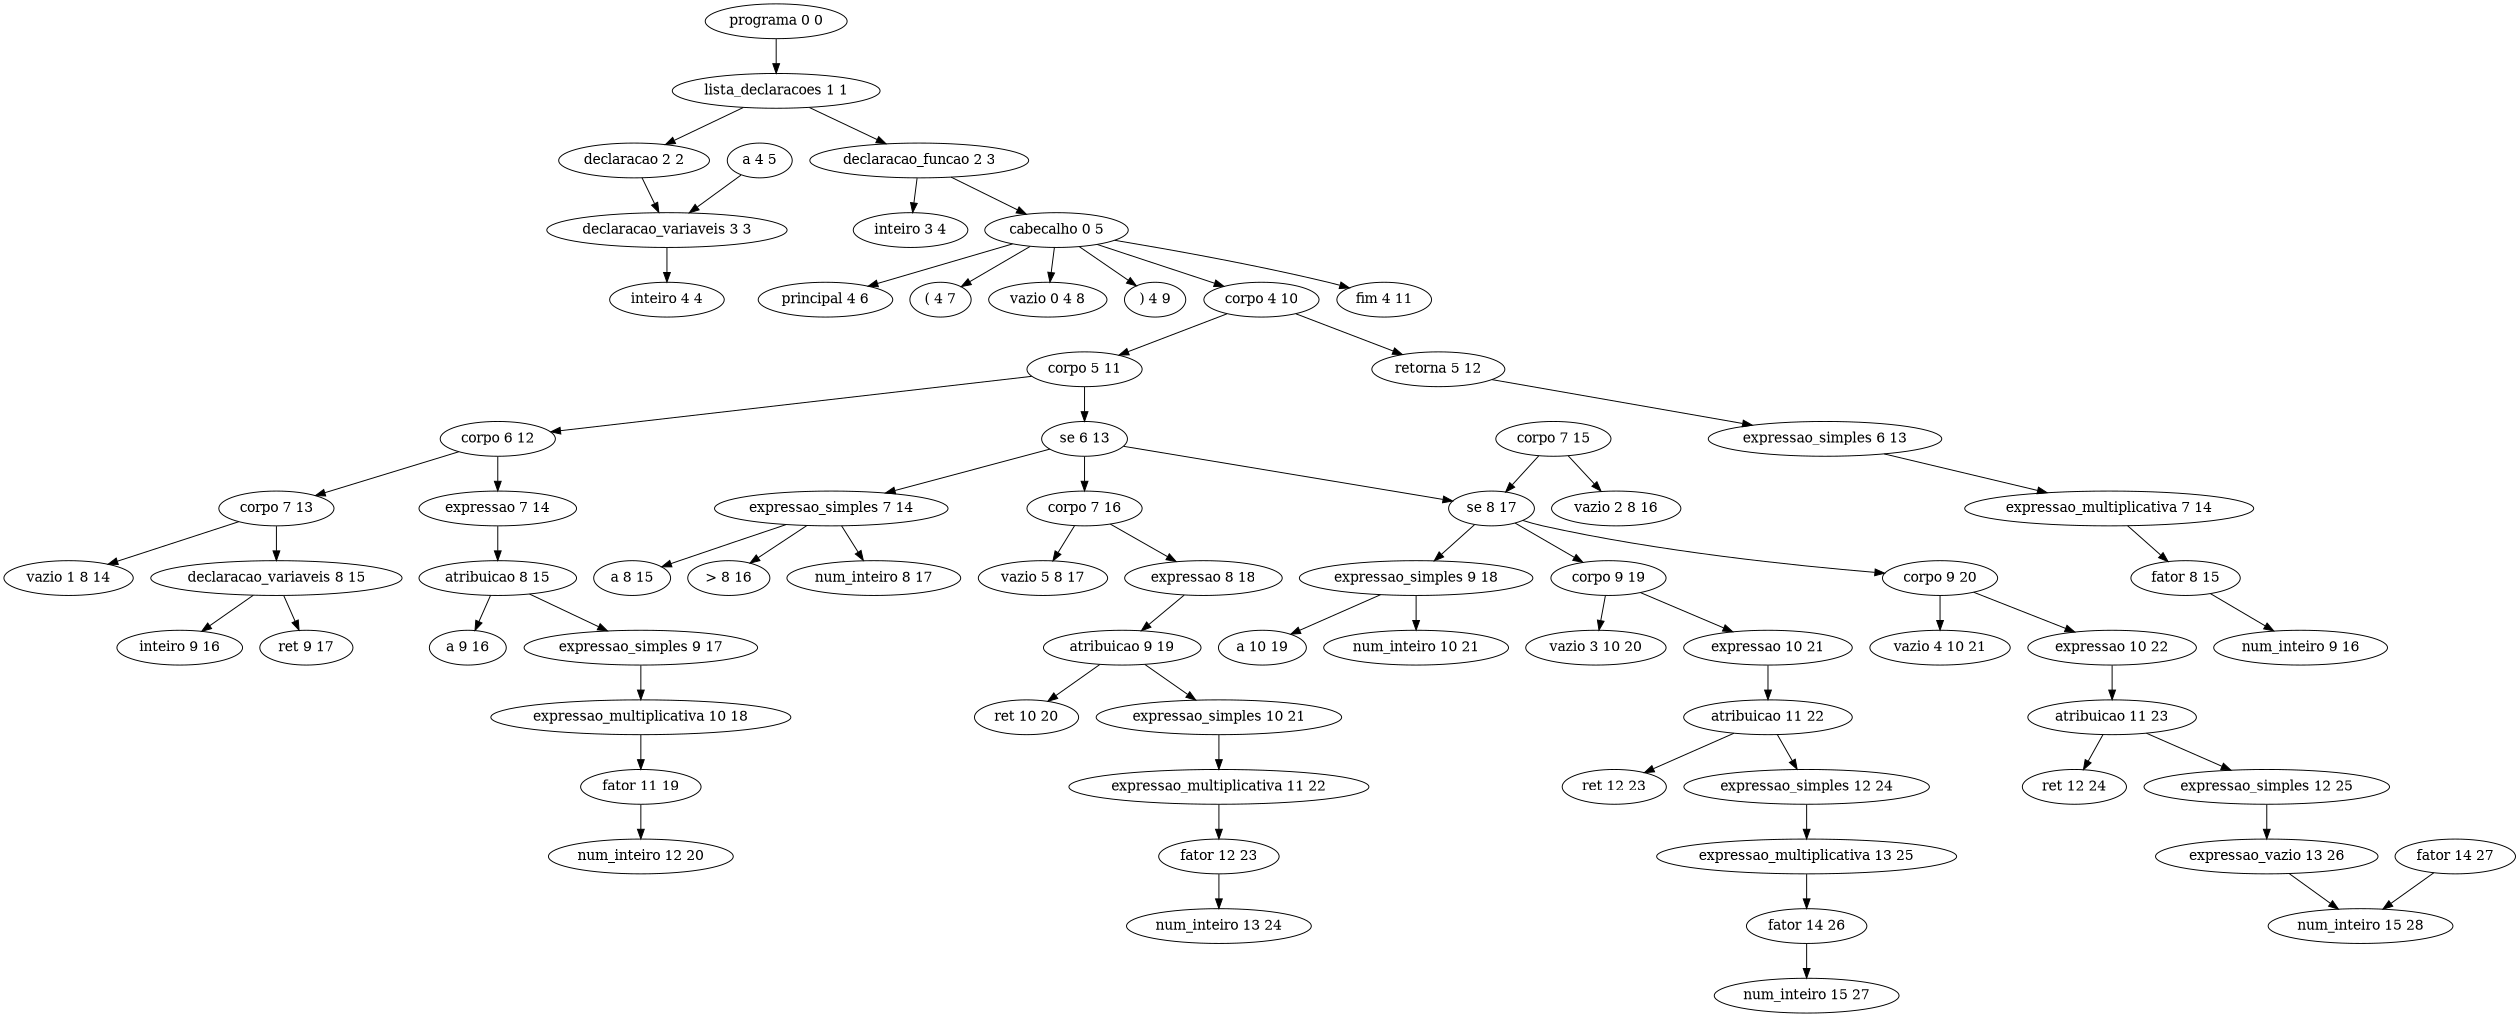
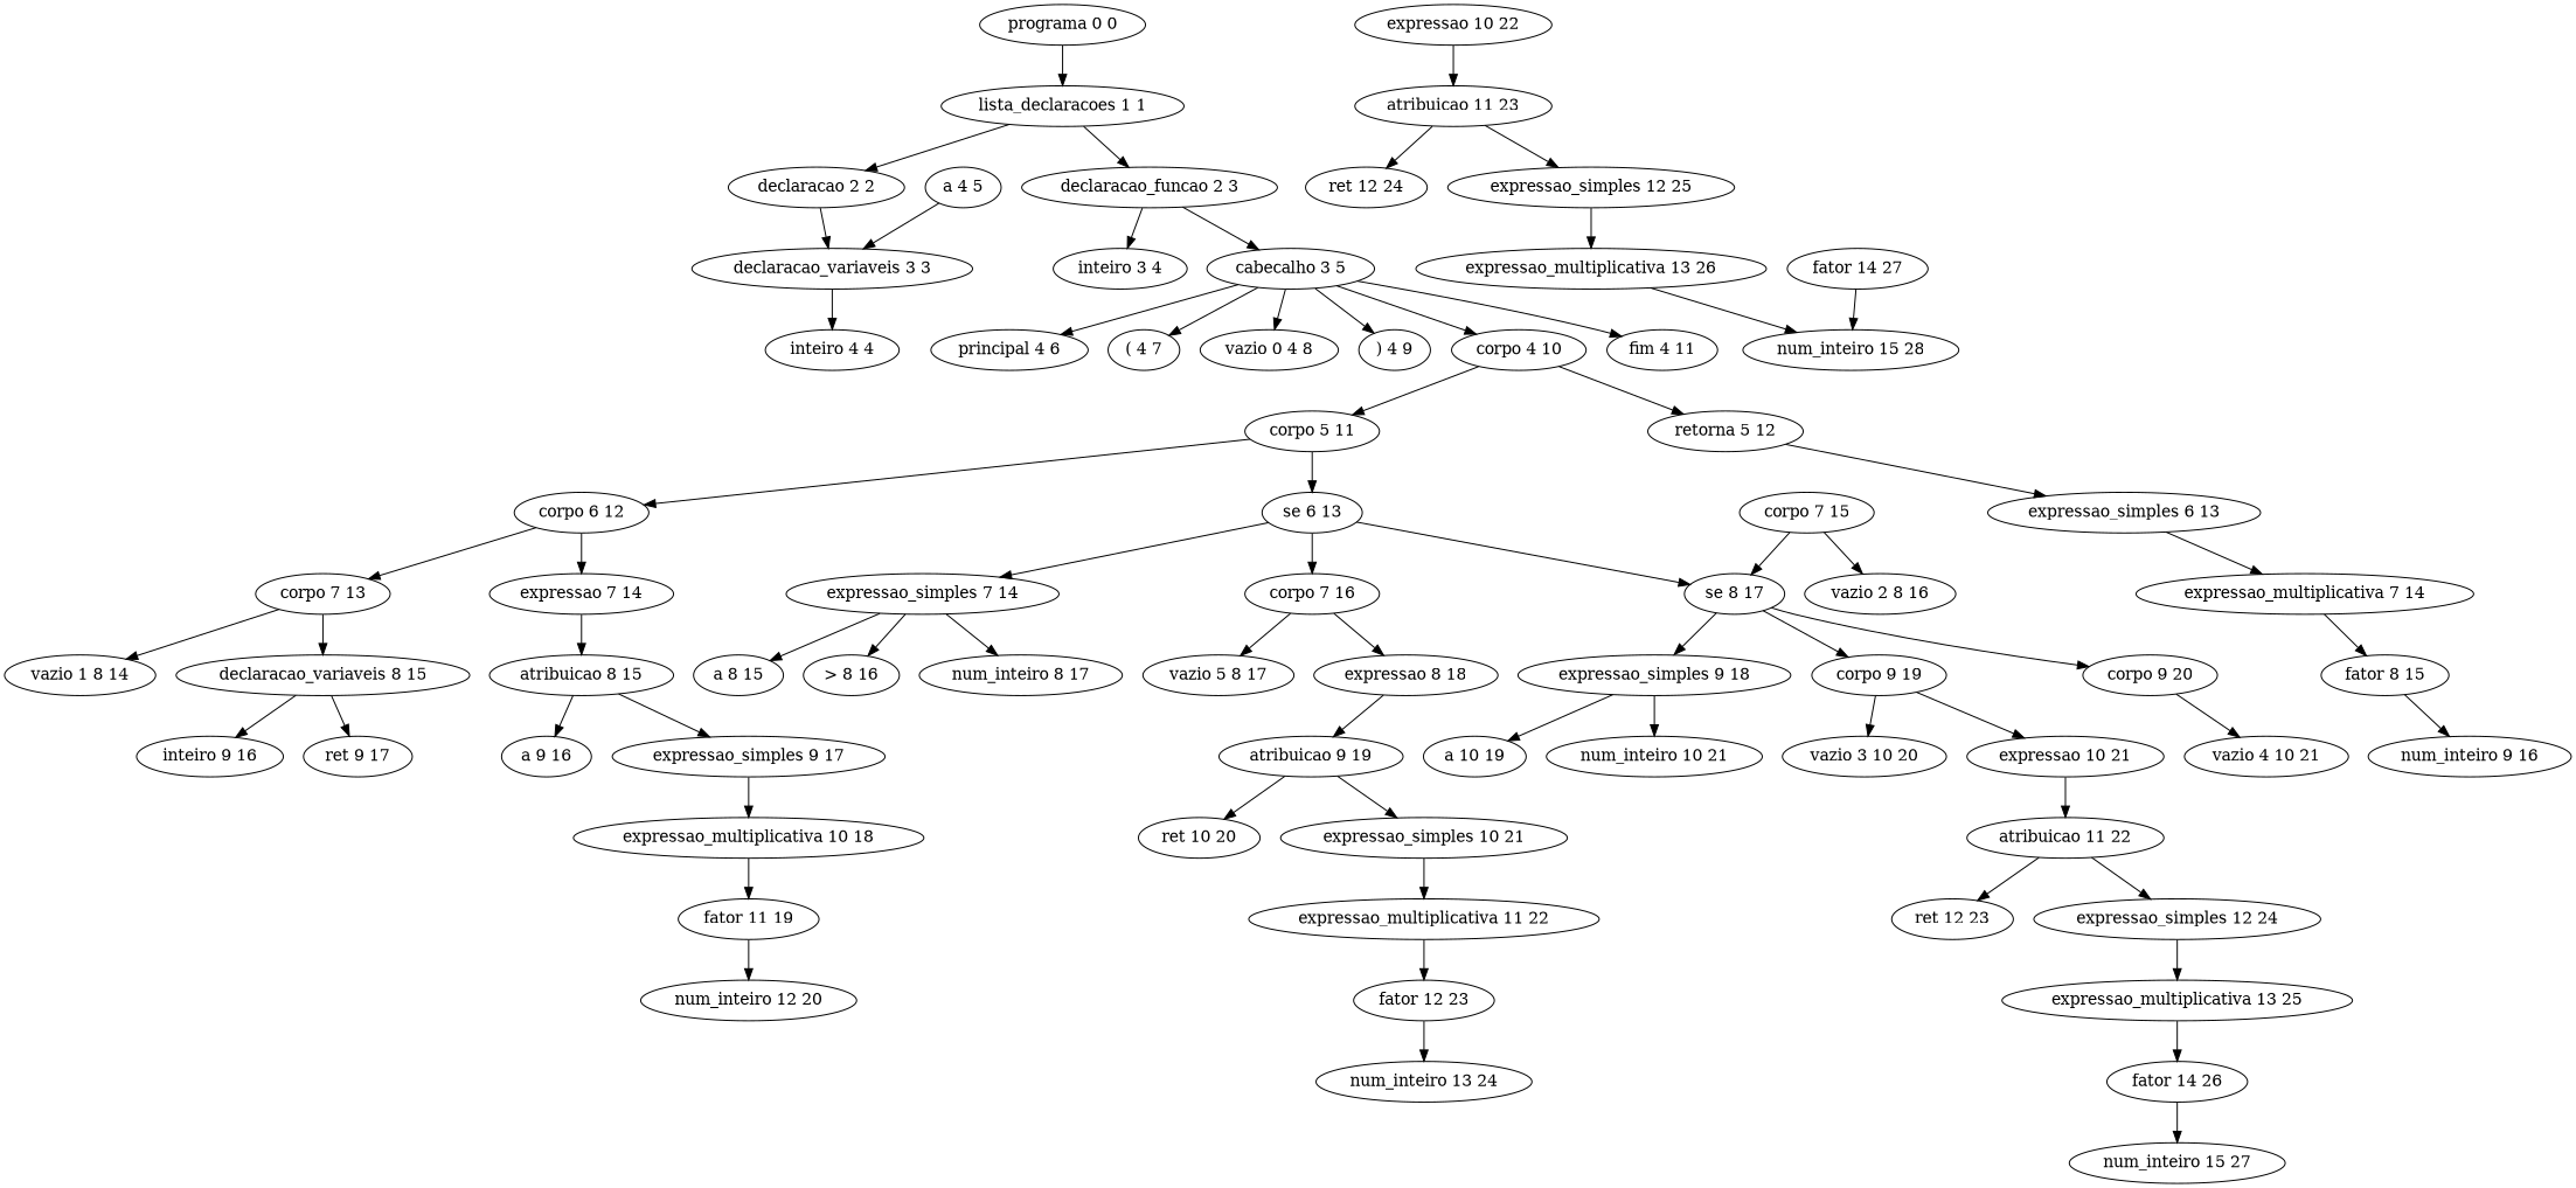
  digraph {
    "programa 0 0"
    "lista_declaracoes 1 1"
    "declaracao 2 2"
    "declaracao_funcao 2 3"
    "declaracao_variaveis 3 3"
    "inteiro 3 4"
-   "cabecalho 3 5" [label="cabecalho 0 5"]
+   "cabecalho 3 5"
    "inteiro 4 4"
    "a 4 5"
    "principal 4 6"
    "( 4 7"
    "vazio 0 4 8"
    ") 4 9"
    "corpo 4 10"
    "fim 4 11"
    "corpo 5 11"
    "retorna 5 12"
    "corpo 6 12"
    "se 6 13"
    "expressao_simples 6 13"
    "corpo 7 13"
    "expressao 7 14"
    "expressao_simples 7 14"
    "corpo 7 16"
    "se 8 17"
    "vazio 1 8 14"
    "declaracao_variaveis 8 15"
    "atribuicao 8 15"
    "inteiro 9 16"
    "ret 9 17"
    "a 9 16"
    "expressao_simples 9 17"
    "expressao_multiplicativa 10 18"
    "fator 11 19"
    "num_inteiro 12 20"
    "a 8 15"
    "> 8 16"
    "num_inteiro 8 17"
    "corpo 7 15"
    "vazio 2 8 16"
    "vazio 5 8 17"
    "expressao 8 18"
    "expressao_simples 9 18"
    "corpo 9 19"
    "corpo 9 20"
    "a 10 19"
    "num_inteiro 10 21"
    "vazio 3 10 20"
    "expressao 10 21"
    "vazio 4 10 21"
    "expressao 10 22"
    "atribuicao 11 22"
    "ret 12 23"
    "expressao_simples 12 24"
    "expressao_multiplicativa 13 25"
    "fator 14 26"
    "num_inteiro 15 27"
    "atribuicao 11 23"
    "ret 12 24"
    "expressao_simples 12 25"
-   "expressao_multiplicativa 13 26" [label="expressao_vazio 13 26"]
+   "expressao_multiplicativa 13 26"
    "num_inteiro 15 28"
    "fator 14 27"
    "atribuicao 9 19"
    "ret 10 20"
    "expressao_simples 10 21"
    "expressao_multiplicativa 11 22"
    "fator 12 23"
    "num_inteiro 13 24"
    "expressao_multiplicativa 7 14"
    "fator 8 15"
    "num_inteiro 9 16"
    "programa 0 0" -> "lista_declaracoes 1 1"
    "lista_declaracoes 1 1" -> "declaracao 2 2"
    "lista_declaracoes 1 1" -> "declaracao_funcao 2 3"
    "declaracao 2 2" -> "declaracao_variaveis 3 3"
    "declaracao_funcao 2 3" -> "inteiro 3 4"
    "declaracao_funcao 2 3" -> "cabecalho 3 5"
    "declaracao_variaveis 3 3" -> "inteiro 4 4"
    "cabecalho 3 5" -> "principal 4 6"
    "cabecalho 3 5" -> "( 4 7"
    "cabecalho 3 5" -> "vazio 0 4 8"
    "cabecalho 3 5" -> ") 4 9"
    "cabecalho 3 5" -> "corpo 4 10"
    "cabecalho 3 5" -> "fim 4 11"
    "a 4 5" -> "declaracao_variaveis 3 3"
    "corpo 4 10" -> "corpo 5 11"
    "corpo 4 10" -> "retorna 5 12"
    "corpo 5 11" -> "corpo 6 12"
    "corpo 5 11" -> "se 6 13"
    "retorna 5 12" -> "expressao_simples 6 13"
    "corpo 6 12" -> "corpo 7 13"
    "corpo 6 12" -> "expressao 7 14"
    "se 6 13" -> "expressao_simples 7 14"
    "se 6 13" -> "corpo 7 16"
    "se 6 13" -> "se 8 17"
    "expressao_simples 6 13" -> "expressao_multiplicativa 7 14"
    "corpo 7 13" -> "vazio 1 8 14"
    "corpo 7 13" -> "declaracao_variaveis 8 15"
    "expressao 7 14" -> "atribuicao 8 15"
    "expressao_simples 7 14" -> "a 8 15"
    "expressao_simples 7 14" -> "> 8 16"
    "expressao_simples 7 14" -> "num_inteiro 8 17"
    "corpo 7 16" -> "vazio 5 8 17"
    "corpo 7 16" -> "expressao 8 18"
    "se 8 17" -> "expressao_simples 9 18"
    "se 8 17" -> "corpo 9 19"
    "se 8 17" -> "corpo 9 20"
    "declaracao_variaveis 8 15" -> "inteiro 9 16"
    "declaracao_variaveis 8 15" -> "ret 9 17"
    "atribuicao 8 15" -> "a 9 16"
    "atribuicao 8 15" -> "expressao_simples 9 17"
    "expressao_simples 9 17" -> "expressao_multiplicativa 10 18"
    "expressao_multiplicativa 10 18" -> "fator 11 19"
    "fator 11 19" -> "num_inteiro 12 20"
    "corpo 7 15" -> "se 8 17"
    "corpo 7 15" -> "vazio 2 8 16"
    "expressao 8 18" -> "atribuicao 9 19"
    "expressao_simples 9 18" -> "a 10 19"
    "expressao_simples 9 18" -> "num_inteiro 10 21"
    "corpo 9 19" -> "vazio 3 10 20"
    "corpo 9 19" -> "expressao 10 21"
    "corpo 9 20" -> "vazio 4 10 21"
-   "corpo 9 20" -> "expressao 10 22"
    "expressao 10 21" -> "atribuicao 11 22"
    "expressao 10 22" -> "atribuicao 11 23"
    "atribuicao 11 22" -> "ret 12 23"
    "atribuicao 11 22" -> "expressao_simples 12 24"
    "expressao_simples 12 24" -> "expressao_multiplicativa 13 25"
    "expressao_multiplicativa 13 25" -> "fator 14 26"
    "fator 14 26" -> "num_inteiro 15 27"
    "atribuicao 11 23" -> "ret 12 24"
    "atribuicao 11 23" -> "expressao_simples 12 25"
    "expressao_simples 12 25" -> "expressao_multiplicativa 13 26"
    "expressao_multiplicativa 13 26" -> "num_inteiro 15 28"
    "fator 14 27" -> "num_inteiro 15 28"
    "atribuicao 9 19" -> "ret 10 20"
    "atribuicao 9 19" -> "expressao_simples 10 21"
    "expressao_simples 10 21" -> "expressao_multiplicativa 11 22"
    "expressao_multiplicativa 11 22" -> "fator 12 23"
    "fator 12 23" -> "num_inteiro 13 24"
    "expressao_multiplicativa 7 14" -> "fator 8 15"
    "fator 8 15" -> "num_inteiro 9 16"
  }
